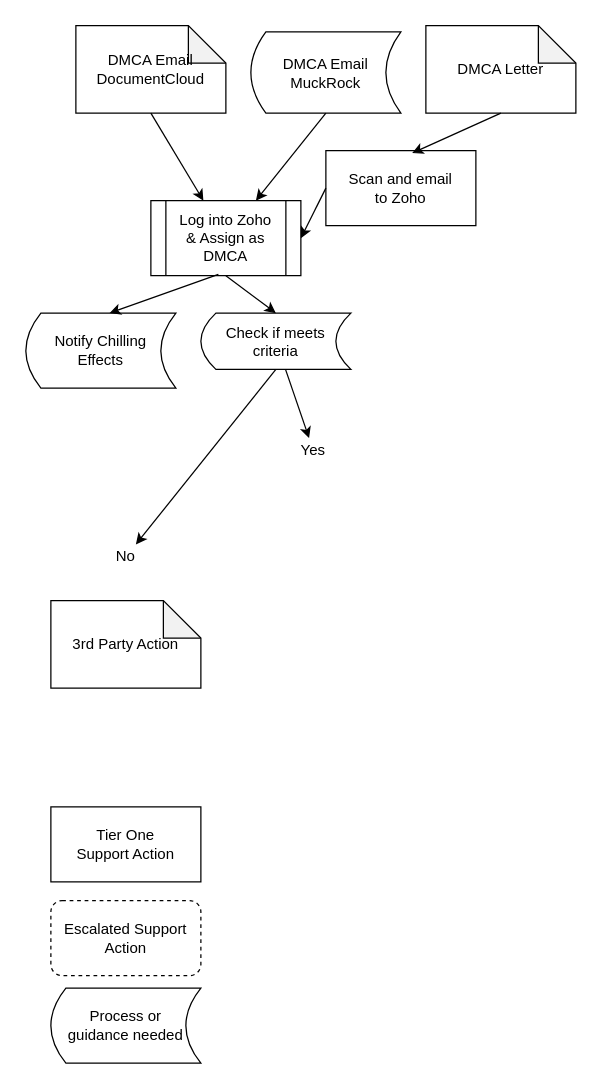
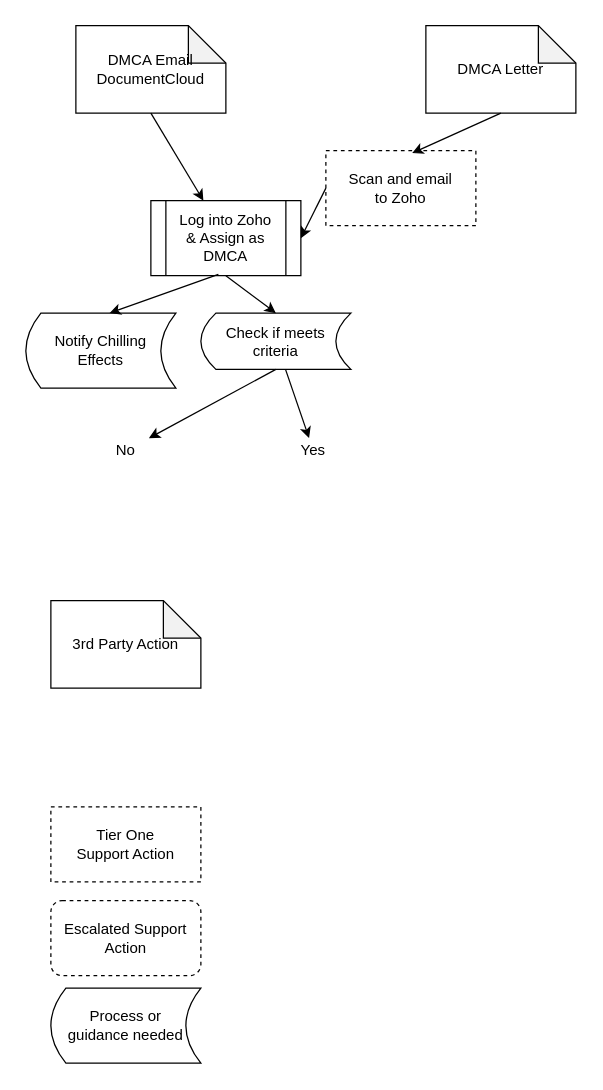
  <mxCell id="0" />
  <mxCell id="1" parent="0" />
  <mxCell id="2" value="3rd Party Action" style="shape=note;whiteSpace=wrap;html=1;backgroundOutline=1;darkOpacity=0.05;" vertex="1" parent="1"><mxGeometry x="40" y="480" width="120" height="70" as="geometry" /></mxCell>
- <mxCell id="3" value="Tier One&lt;br&gt;Support Action" style="rounded=0;whiteSpace=wrap;html=1;" vertex="1" parent="1"><mxGeometry x="40" y="645" width="120" height="60" as="geometry" /></mxCell>
+ <mxCell id="3" value="Tier One&lt;br&gt;Support Action" style="rounded=0;whiteSpace=wrap;html=1;dashed=1;" vertex="1" parent="1"><mxGeometry x="40" y="645" width="120" height="60" as="geometry" /></mxCell>
  <mxCell id="4" value="Escalated Support Action" style="rounded=1;whiteSpace=wrap;html=1;dashed=1;" vertex="1" parent="1"><mxGeometry x="40" y="720" width="120" height="60" as="geometry" /></mxCell>
  <mxCell id="5" value="Process or&lt;br&gt;guidance needed" style="shape=dataStorage;whiteSpace=wrap;html=1;" vertex="1" parent="1"><mxGeometry x="40" y="790" width="120" height="60" as="geometry" /></mxCell>
  <mxCell id="6" value="DMCA Email DocumentCloud" style="shape=note;whiteSpace=wrap;html=1;backgroundOutline=1;darkOpacity=0.05;" vertex="1" parent="1"><mxGeometry x="60" y="20" width="120" height="70" as="geometry" /></mxCell>
- <mxCell id="7" value="DMCA Email MuckRock" style="shape=dataStorage;whiteSpace=wrap;html=1;" vertex="1" parent="1"><mxGeometry x="200" y="25" width="120" height="65" as="geometry" /></mxCell>
  <mxCell id="8" value="DMCA Letter" style="shape=note;whiteSpace=wrap;html=1;backgroundOutline=1;darkOpacity=0.05;" vertex="1" parent="1"><mxGeometry x="340" y="20" width="120" height="70" as="geometry" /></mxCell>
  <mxCell id="9" value="Log into Zoho&lt;br&gt;&amp;amp; Assign as DMCA" style="shape=process;whiteSpace=wrap;html=1;backgroundOutline=1;" vertex="1" parent="1"><mxGeometry x="120" y="160" width="120" height="60" as="geometry" /></mxCell>
- <mxCell id="10" value="Scan and email&lt;br&gt;to Zoho" style="rounded=0;whiteSpace=wrap;html=1;" vertex="1" parent="1"><mxGeometry x="260" y="120" width="120" height="60" as="geometry" /></mxCell>
+ <mxCell id="10" value="Scan and email&lt;br&gt;to Zoho" style="rounded=0;whiteSpace=wrap;html=1;dashed=1;" vertex="1" parent="1"><mxGeometry x="260" y="120" width="120" height="60" as="geometry" /></mxCell>
  <mxCell id="11" value="" style="endArrow=classic;html=1;exitX=0.5;exitY=1;exitDx=0;exitDy=0;exitPerimeter=0;entryX=0.575;entryY=0.033;entryDx=0;entryDy=0;entryPerimeter=0;" edge="1" parent="1" source="8" target="10"><mxGeometry width="50" height="50" relative="1" as="geometry"><mxPoint x="250" y="310" as="sourcePoint" /><mxPoint x="190" y="390" as="targetPoint" /></mxGeometry></mxCell>
  <mxCell id="12" value="" style="endArrow=classic;html=1;exitX=0;exitY=0.5;exitDx=0;exitDy=0;entryX=1;entryY=0.5;entryDx=0;entryDy=0;" edge="1" parent="1" source="10" target="9"><mxGeometry width="50" height="50" relative="1" as="geometry"><mxPoint x="250" y="380" as="sourcePoint" /><mxPoint x="300" y="330" as="targetPoint" /></mxGeometry></mxCell>
  <mxCell id="13" value="" style="endArrow=classic;html=1;exitX=0.5;exitY=1;exitDx=0;exitDy=0;exitPerimeter=0;" edge="1" parent="1" source="6" target="9"><mxGeometry width="50" height="50" relative="1" as="geometry"><mxPoint x="240" y="430" as="sourcePoint" /><mxPoint x="290" y="380" as="targetPoint" /></mxGeometry></mxCell>
- <mxCell id="14" value="" style="endArrow=classic;html=1;exitX=0.5;exitY=1;exitDx=0;exitDy=0;" edge="1" parent="1" source="7" target="9"><mxGeometry width="50" height="50" relative="1" as="geometry"><mxPoint x="200" y="410" as="sourcePoint" /><mxPoint x="250" y="360" as="targetPoint" /></mxGeometry></mxCell>
  <mxCell id="15" value="Notify Chilling&lt;br&gt;Effects" style="shape=dataStorage;whiteSpace=wrap;html=1;" vertex="1" parent="1"><mxGeometry y="250" width="120" height="60" as="geometry" x="20" /></mxCell>
  <mxCell id="16" value="" style="endArrow=classic;html=1;exitX=0.45;exitY=0.983;exitDx=0;exitDy=0;exitPerimeter=0;entryX=0.558;entryY=0;entryDx=0;entryDy=0;entryPerimeter=0;" edge="1" parent="1" source="9" target="15"><mxGeometry width="50" height="50" relative="1" as="geometry"><mxPoint x="270" y="100" as="sourcePoint" /><mxPoint x="214" y="170" as="targetPoint" /></mxGeometry></mxCell>
  <mxCell id="17" value="Check if meets&lt;br&gt;criteria" style="shape=dataStorage;whiteSpace=wrap;html=1;" vertex="1" parent="1"><mxGeometry x="160" y="250" width="120" height="45" as="geometry" /></mxCell>
  <mxCell id="18" value="" style="endArrow=classic;html=1;exitX=0.5;exitY=1;exitDx=0;exitDy=0;entryX=0.5;entryY=0;entryDx=0;entryDy=0;" edge="1" parent="1" source="9" target="17"><mxGeometry width="50" height="50" relative="1" as="geometry"><mxPoint x="184" y="228.98" as="sourcePoint" /><mxPoint x="96.96" y="260" as="targetPoint" /></mxGeometry></mxCell>
  <mxCell id="19" value="" style="endArrow=classic;html=1;exitX=0.5;exitY=1;exitDx=0;exitDy=0;" edge="1" parent="1" source="17" target="20"><mxGeometry width="50" height="50" relative="1" as="geometry"><mxPoint x="260" y="370" as="sourcePoint" /><mxPoint x="140" y="360" as="targetPoint" /></mxGeometry></mxCell>
- <mxCell id="20" value="No" style="text;html=1;strokeColor=none;fillColor=none;align=center;verticalAlign=middle;whiteSpace=wrap;rounded=0;" vertex="1" parent="1"><mxGeometry x="80" y="435" width="40" height="20" as="geometry" /></mxCell>
+ <mxCell id="20" value="No" style="text;html=1;strokeColor=none;fillColor=none;align=center;verticalAlign=middle;whiteSpace=wrap;rounded=0;" vertex="1" parent="1"><mxGeometry x="80" y="350" width="40" height="20" as="geometry" /></mxCell>
  <mxCell id="21" value="Yes" style="text;html=1;strokeColor=none;fillColor=none;align=center;verticalAlign=middle;whiteSpace=wrap;rounded=0;" vertex="1" parent="1"><mxGeometry x="230" y="350" width="40" height="20" as="geometry" /></mxCell>
  <mxCell id="22" value="" style="endArrow=classic;html=1;" edge="1" parent="1" source="17" target="21"><mxGeometry width="50" height="50" relative="1" as="geometry"><mxPoint x="280" y="480" as="sourcePoint" /><mxPoint x="330" y="430" as="targetPoint" /></mxGeometry></mxCell>
